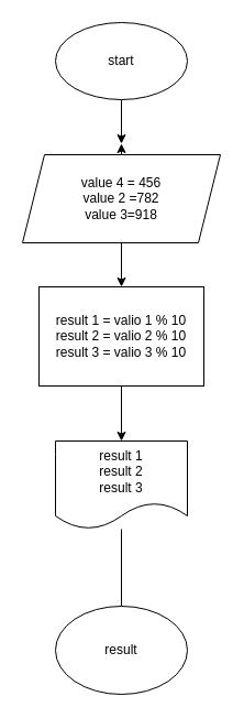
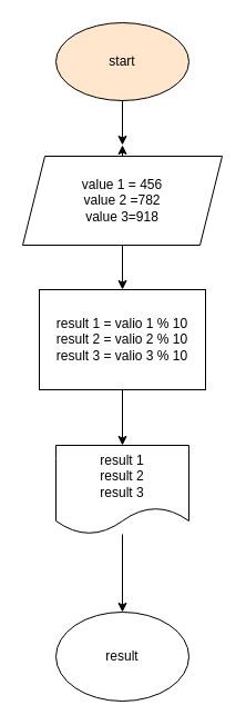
  <mxCell id="0" />
  <mxCell id="1" parent="0" />
  <mxCell id="2" style="edgeStyle=none;html=1;" parent="1" source="3" edge="1"><mxGeometry relative="1" as="geometry"><mxPoint x="110" y="130" as="targetPoint" /></mxGeometry></mxCell>
- <mxCell id="3" value="start" style="ellipse;whiteSpace=wrap;html=1;" parent="1" vertex="1"><mxGeometry x="50" width="120" height="70" as="geometry" y="20" /></mxCell>
+ <mxCell id="3" value="start" style="ellipse;whiteSpace=wrap;html=1;fillColor=#ffe6cc;" parent="1" vertex="1"><mxGeometry x="50" width="120" height="70" as="geometry" y="20" /></mxCell>
  <mxCell id="4" value="" style="edgeStyle=none;html=1;" parent="1" source="6" edge="1"><mxGeometry relative="1" as="geometry"><mxPoint x="110" y="130" as="targetPoint" /></mxGeometry></mxCell>
  <mxCell id="5" value="" style="edgeStyle=none;html=1;" parent="1" source="6" target="9" edge="1"><mxGeometry relative="1" as="geometry" /></mxCell>
- <mxCell id="6" value="value 4 = 456&lt;br&gt;value 2 =782&lt;br&gt;value 3=918" style="shape=parallelogram;perimeter=parallelogramPerimeter;whiteSpace=wrap;html=1;fixedSize=1;" parent="1" vertex="1"><mxGeometry x="20" y="140" width="180" height="80" as="geometry" /></mxCell>
+ <mxCell id="6" value="value 1 = 456&lt;br&gt;value 2 =782&lt;br&gt;value 3=918" style="shape=parallelogram;perimeter=parallelogramPerimeter;whiteSpace=wrap;html=1;fixedSize=1;" parent="1" vertex="1"><mxGeometry x="20" y="140" width="180" height="80" as="geometry" /></mxCell>
  <mxCell id="7" value="" style="rounded=1;whiteSpace=wrap;html=1;" parent="1" vertex="1"><mxGeometry x="50" y="260" width="120" height="60" as="geometry" /></mxCell>
  <mxCell id="8" value="" style="edgeStyle=none;html=1;" parent="1" source="9" target="11" edge="1"><mxGeometry relative="1" as="geometry" /></mxCell>
  <mxCell id="9" value="result 1 = valio 1 % 10&lt;br&gt;result 2 = valio 2 % 10&lt;br&gt;result 3 = valio 3 % 10" style="rounded=0;whiteSpace=wrap;html=1;" parent="1" vertex="1"><mxGeometry x="35" y="260" width="150" height="90" as="geometry" /></mxCell>
- <mxCell id="10" value="" style="edgeStyle=none;html=1;endArrow=none;" parent="1" source="11" target="12" edge="1"><mxGeometry relative="1" as="geometry" /></mxCell>
+ <mxCell id="10" value="" style="edgeStyle=none;html=1;" parent="1" source="11" target="12" edge="1"><mxGeometry relative="1" as="geometry" /></mxCell>
  <mxCell id="11" value="result 1&lt;br&gt;result 2&lt;br&gt;result 3" style="shape=document;whiteSpace=wrap;html=1;boundedLbl=1;rounded=0;" parent="1" vertex="1"><mxGeometry x="50" y="400" width="120" height="80" as="geometry" /></mxCell>
  <mxCell id="12" value="result" style="ellipse;whiteSpace=wrap;html=1;rounded=0;" parent="1" vertex="1"><mxGeometry x="50" y="550" width="120" height="80" as="geometry" /></mxCell>
